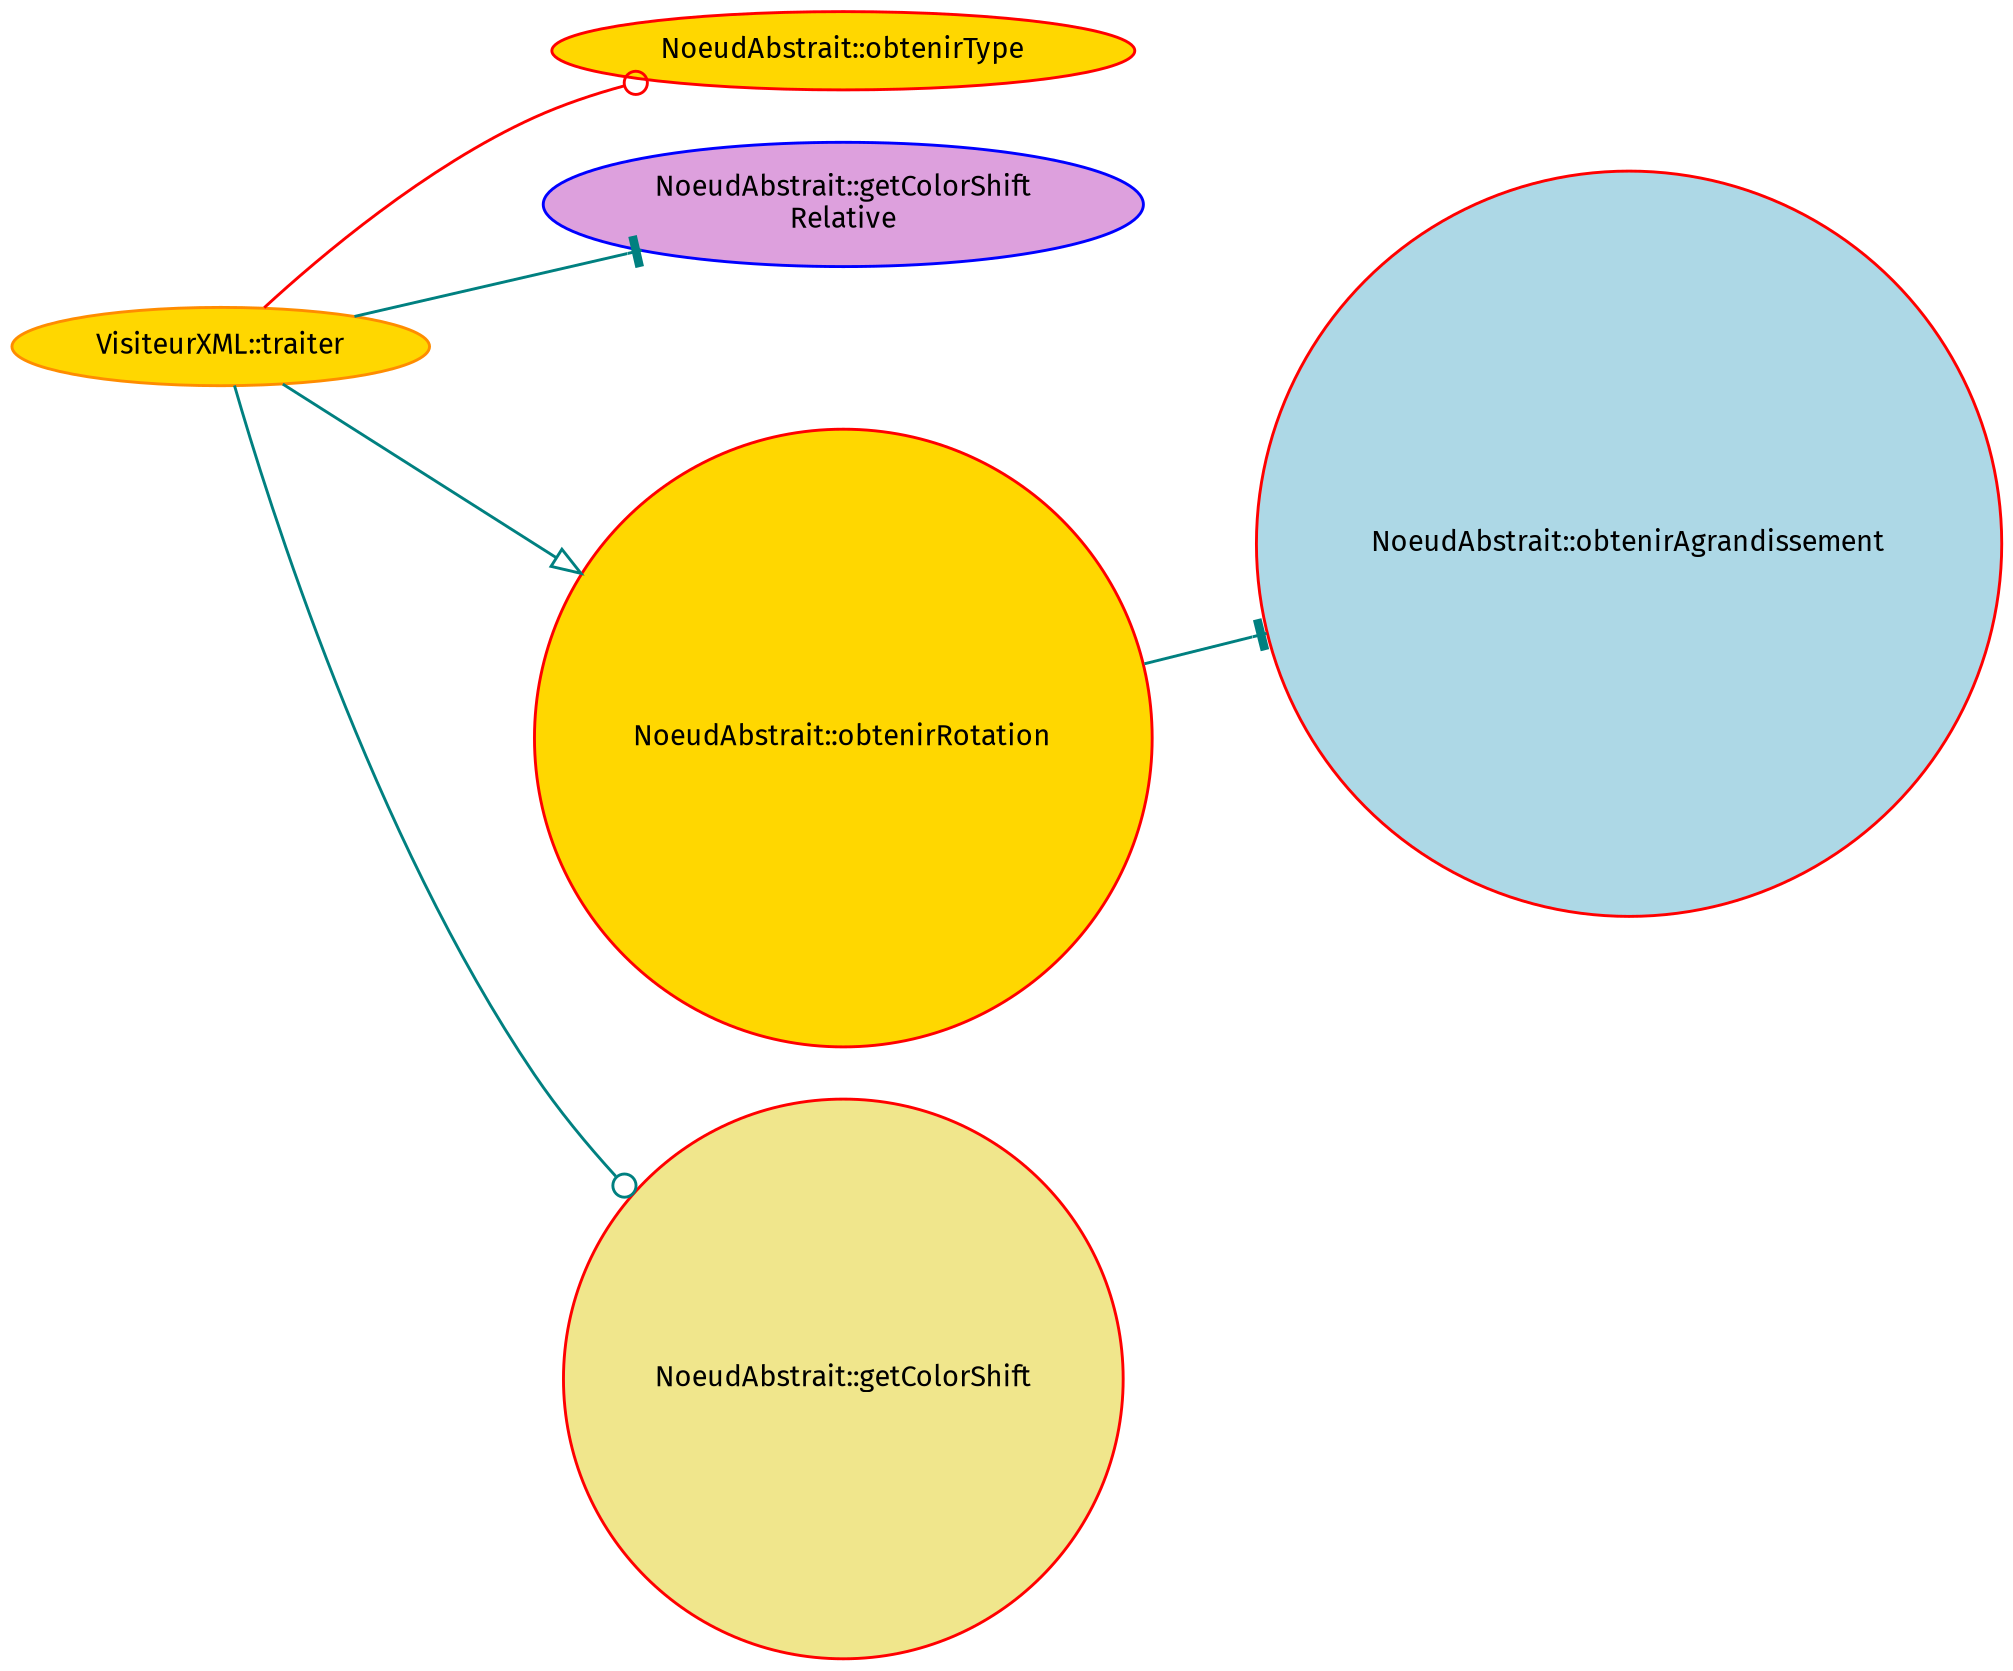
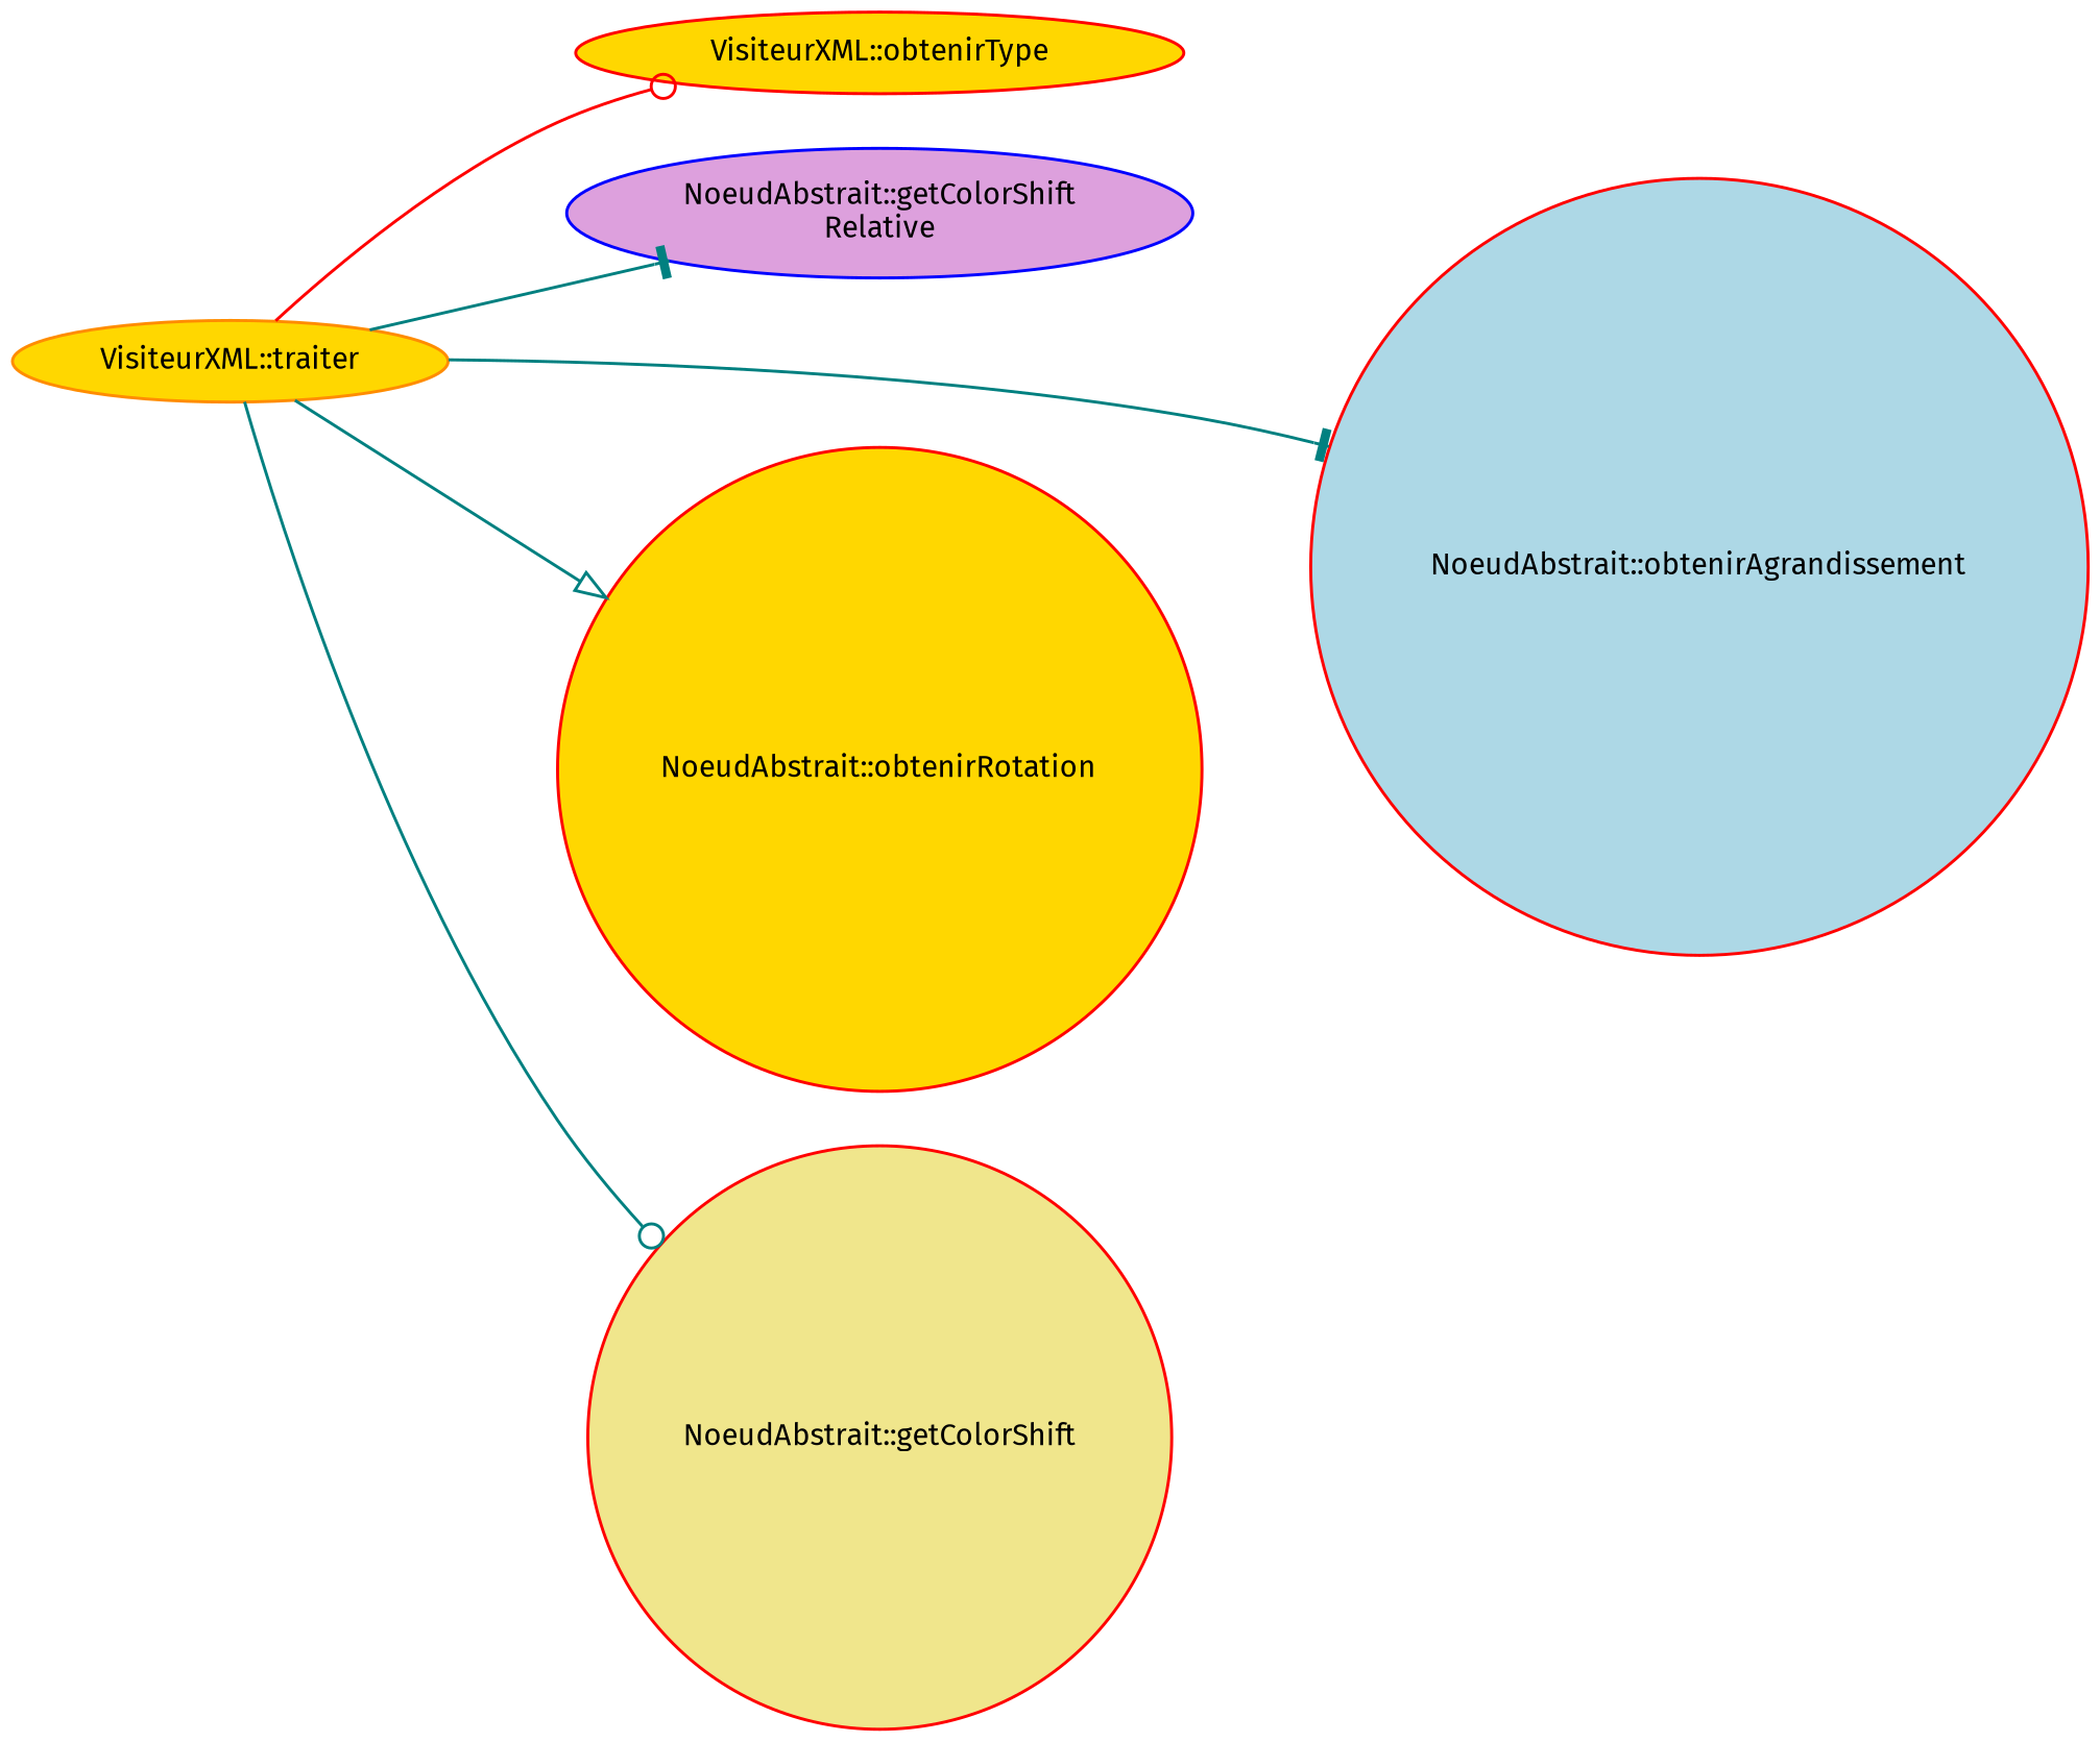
  digraph {
    fontname="Fira Sans"
    rankdir=LR
    node [color=red fillcolor=gold fontname="Fira Sans" fontsize=10 shape=ellipse style=filled]
    edge [arrowhead=odot color=teal fontname="Fira Sans" fontsize=10 labelfontname=Helvetica labelfontsize=10 style=solid]
    n1 [color=darkorange fontcolor=black height=0.2 label="VisiteurXML::traiter" width=0.4]
-   n2 [height=0.2 label="NoeudAbstrait::obtenirType" width=0.4]
+   n2 [height=0.2 label="VisiteurXML::obtenirType" width=0.4]
    n3 [color=blue fillcolor=plum height=0.2 label="NoeudAbstrait::getColorShift\lRelative" width=0.4]
    n4 [fillcolor=lightblue height=0.2 label="NoeudAbstrait::obtenirAgrandissement" shape=circle width=0.4]
    n5 [height=0.2 label="NoeudAbstrait::obtenirRotation" shape=circle width=0.4]
    n6 [fillcolor=khaki height=0.2 label="NoeudAbstrait::getColorShift" shape=circle width=0.4]
    n1 -> n2 [color=red]
    n1 -> n3 [arrowhead=tee]
-   n5 -> n4 [arrowhead=tee]
+   n1 -> n4 [arrowhead=tee]
    n1 -> n5 [arrowhead=onormal]
    n1 -> n6
  }
